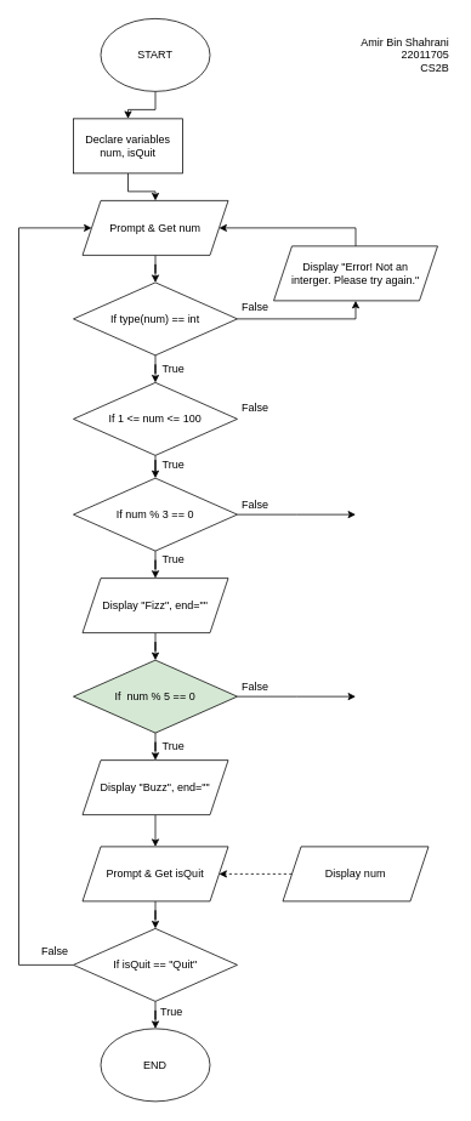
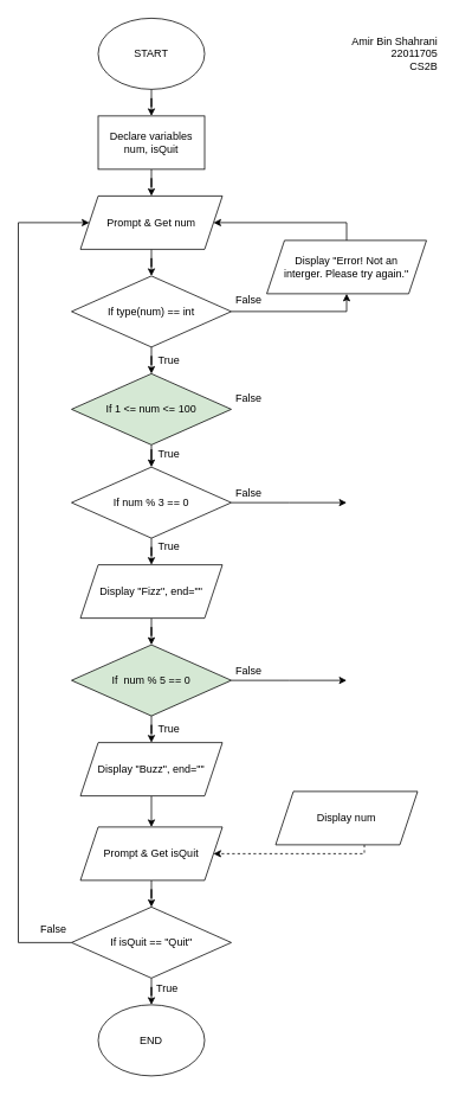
  <mxCell id="0" />
  <mxCell id="1" parent="0" />
  <mxCell id="2" value="" style="edgeStyle=orthogonalEdgeStyle;rounded=0;orthogonalLoop=1;jettySize=auto;html=1;" parent="1" source="3" target="5" edge="1"><mxGeometry relative="1" as="geometry" /></mxCell>
  <mxCell id="3" value="START" style="ellipse;whiteSpace=wrap;html=1;" parent="1" vertex="1"><mxGeometry x="110" y="20" width="120" height="80" as="geometry" /></mxCell>
  <mxCell id="4" value="" style="edgeStyle=orthogonalEdgeStyle;rounded=0;orthogonalLoop=1;jettySize=auto;html=1;" parent="1" source="5" target="7" edge="1"><mxGeometry relative="1" as="geometry" /></mxCell>
- <mxCell id="5" value="Declare variables num, isQuit" style="whiteSpace=wrap;html=1;" parent="1" vertex="1"><mxGeometry x="80" y="130" width="120" height="60" as="geometry" /></mxCell>
+ <mxCell id="5" value="Declare variables num, isQuit" style="whiteSpace=wrap;html=1;" parent="1" vertex="1"><mxGeometry x="110" y="130" width="120" height="60" as="geometry" /></mxCell>
  <mxCell id="6" value="" style="edgeStyle=orthogonalEdgeStyle;rounded=0;orthogonalLoop=1;jettySize=auto;html=1;" parent="1" source="7" target="10" edge="1"><mxGeometry relative="1" as="geometry" /></mxCell>
  <mxCell id="7" value="Prompt &amp;amp; Get num" style="shape=parallelogram;perimeter=parallelogramPerimeter;whiteSpace=wrap;html=1;fixedSize=1;" parent="1" vertex="1"><mxGeometry x="90" y="220" width="160" height="60" as="geometry" /></mxCell>
  <mxCell id="8" value="" style="edgeStyle=orthogonalEdgeStyle;rounded=0;orthogonalLoop=1;jettySize=auto;html=1;" parent="1" source="10" target="12" edge="1"><mxGeometry relative="1" as="geometry"><Array as="points"><mxPoint x="390" y="350" /></Array></mxGeometry></mxCell>
  <mxCell id="9" value="" style="edgeStyle=orthogonalEdgeStyle;rounded=0;orthogonalLoop=1;jettySize=auto;html=1;" parent="1" source="10" target="15" edge="1"><mxGeometry relative="1" as="geometry" /></mxCell>
  <mxCell id="10" value="If type(num) == int" style="rhombus;whiteSpace=wrap;html=1;" parent="1" vertex="1"><mxGeometry x="80" y="310" width="180" height="80" as="geometry" /></mxCell>
  <mxCell id="11" style="edgeStyle=orthogonalEdgeStyle;rounded=0;orthogonalLoop=1;jettySize=auto;html=1;exitX=0.5;exitY=0;exitDx=0;exitDy=0;" parent="1" source="12" target="7" edge="1"><mxGeometry relative="1" as="geometry" /></mxCell>
  <mxCell id="12" value="Display &quot;Error! Not an&lt;br&gt;interger. Please try again.&quot;" style="shape=parallelogram;perimeter=parallelogramPerimeter;whiteSpace=wrap;html=1;fixedSize=1;" parent="1" vertex="1"><mxGeometry x="300" y="270" width="180" height="60" as="geometry" /></mxCell>
  <mxCell id="13" value="False" style="text;strokeColor=none;align=center;fillColor=none;html=1;verticalAlign=middle;whiteSpace=wrap;rounded=0;" parent="1" vertex="1"><mxGeometry x="250" y="322" width="60" height="30" as="geometry" /></mxCell>
  <mxCell id="14" value="" style="edgeStyle=orthogonalEdgeStyle;rounded=0;orthogonalLoop=1;jettySize=auto;html=1;" parent="1" source="15" target="18" edge="1"><mxGeometry relative="1" as="geometry" /></mxCell>
- <mxCell id="15" value="If 1 &amp;lt;= num &amp;lt;= 100" style="rhombus;whiteSpace=wrap;html=1;" parent="1" vertex="1"><mxGeometry x="80" y="420" width="180" height="80" as="geometry" /></mxCell>
+ <mxCell id="15" value="If 1 &amp;lt;= num &amp;lt;= 100" style="rhombus;whiteSpace=wrap;html=1;fillColor=#d5e8d4;" parent="1" vertex="1"><mxGeometry x="80" y="420" width="180" height="80" as="geometry" /></mxCell>
  <mxCell id="16" value="" style="edgeStyle=orthogonalEdgeStyle;rounded=0;orthogonalLoop=1;jettySize=auto;html=1;" parent="1" source="18" target="22" edge="1"><mxGeometry relative="1" as="geometry" /></mxCell>
  <mxCell id="17" style="edgeStyle=orthogonalEdgeStyle;rounded=0;orthogonalLoop=1;jettySize=auto;html=1;exitX=1;exitY=0.5;exitDx=0;exitDy=0;" parent="1" source="18" edge="1"><mxGeometry relative="1" as="geometry"><mxPoint x="390" y="565" as="targetPoint" /></mxGeometry></mxCell>
  <mxCell id="18" value="If num % 3 == 0" style="rhombus;whiteSpace=wrap;html=1;" parent="1" vertex="1"><mxGeometry x="80" y="525" width="180" height="80" as="geometry" /></mxCell>
  <mxCell id="19" value="True" style="text;strokeColor=none;align=center;fillColor=none;html=1;verticalAlign=middle;whiteSpace=wrap;rounded=0;" parent="1" vertex="1"><mxGeometry x="160" y="390" width="60" height="30" as="geometry" /></mxCell>
  <mxCell id="20" value="False" style="text;strokeColor=none;align=center;fillColor=none;html=1;verticalAlign=middle;whiteSpace=wrap;rounded=0;" parent="1" vertex="1"><mxGeometry x="250" y="433" width="60" height="30" as="geometry" /></mxCell>
  <mxCell id="21" value="" style="edgeStyle=orthogonalEdgeStyle;rounded=0;orthogonalLoop=1;jettySize=auto;html=1;" parent="1" source="22" target="25" edge="1"><mxGeometry relative="1" as="geometry" /></mxCell>
  <mxCell id="22" value="Display &quot;Fizz&quot;, end=&quot;&quot;" style="shape=parallelogram;perimeter=parallelogramPerimeter;whiteSpace=wrap;html=1;fixedSize=1;" parent="1" vertex="1"><mxGeometry x="90" y="635" width="160" height="60" as="geometry" /></mxCell>
  <mxCell id="23" value="" style="edgeStyle=orthogonalEdgeStyle;rounded=0;orthogonalLoop=1;jettySize=auto;html=1;" parent="1" source="25" target="27" edge="1"><mxGeometry relative="1" as="geometry" /></mxCell>
  <mxCell id="24" style="edgeStyle=orthogonalEdgeStyle;rounded=0;orthogonalLoop=1;jettySize=auto;html=1;exitX=1;exitY=0.5;exitDx=0;exitDy=0;" parent="1" source="25" edge="1"><mxGeometry relative="1" as="geometry"><mxPoint x="390" y="765" as="targetPoint" /></mxGeometry></mxCell>
  <mxCell id="25" value="If&amp;nbsp; num % 5 == 0" style="rhombus;whiteSpace=wrap;html=1;fillColor=#d5e8d4;" parent="1" vertex="1"><mxGeometry x="80" y="725" width="180" height="80" as="geometry" /></mxCell>
  <mxCell id="26" style="edgeStyle=orthogonalEdgeStyle;rounded=0;orthogonalLoop=1;jettySize=auto;html=1;exitX=0.5;exitY=1;exitDx=0;exitDy=0;entryX=0.5;entryY=0;entryDx=0;entryDy=0;" parent="1" source="27" target="34" edge="1"><mxGeometry relative="1" as="geometry" /></mxCell>
  <mxCell id="27" value="Display &quot;Buzz&quot;, end=&quot;&quot;" style="shape=parallelogram;perimeter=parallelogramPerimeter;whiteSpace=wrap;html=1;fixedSize=1;" parent="1" vertex="1"><mxGeometry x="90" y="835" width="160" height="60" as="geometry" /></mxCell>
  <mxCell id="28" value="True" style="text;strokeColor=none;align=center;fillColor=none;html=1;verticalAlign=middle;whiteSpace=wrap;rounded=0;" parent="1" vertex="1"><mxGeometry x="160" y="600" width="60" height="30" as="geometry" /></mxCell>
  <mxCell id="29" value="True" style="text;strokeColor=none;align=center;fillColor=none;html=1;verticalAlign=middle;whiteSpace=wrap;rounded=0;" parent="1" vertex="1"><mxGeometry x="160" y="805" width="60" height="30" as="geometry" /></mxCell>
  <mxCell id="30" value="" style="edgeStyle=orthogonalEdgeStyle;rounded=0;orthogonalLoop=1;jettySize=auto;html=1;entryX=1;entryY=0.5;entryDx=0;entryDy=0;dashed=1;" parent="1" source="31" target="34" edge="1"><mxGeometry relative="1" as="geometry"><Array as="points"><mxPoint x="410" y="960" /></Array></mxGeometry></mxCell>
- <mxCell id="31" value="Display num" style="shape=parallelogram;perimeter=parallelogramPerimeter;whiteSpace=wrap;html=1;fixedSize=1;" parent="1" vertex="1"><mxGeometry x="310" y="930" width="160" height="60" as="geometry" /></mxCell>
+ <mxCell id="31" value="Display num" style="shape=parallelogram;perimeter=parallelogramPerimeter;whiteSpace=wrap;html=1;fixedSize=1;" parent="1" vertex="1"><mxGeometry x="310" y="890" width="160" height="60" as="geometry" /></mxCell>
  <mxCell id="32" value="True" style="text;strokeColor=none;align=center;fillColor=none;html=1;verticalAlign=middle;whiteSpace=wrap;rounded=0;" parent="1" vertex="1"><mxGeometry x="160" y="495" width="60" height="30" as="geometry" /></mxCell>
  <mxCell id="33" value="" style="edgeStyle=orthogonalEdgeStyle;rounded=0;orthogonalLoop=1;jettySize=auto;html=1;" parent="1" source="34" target="37" edge="1"><mxGeometry relative="1" as="geometry" /></mxCell>
  <mxCell id="34" value="Prompt &amp;amp; Get isQuit" style="shape=parallelogram;perimeter=parallelogramPerimeter;whiteSpace=wrap;html=1;fixedSize=1;" parent="1" vertex="1"><mxGeometry x="90" y="930" width="160" height="60" as="geometry" /></mxCell>
  <mxCell id="35" style="edgeStyle=orthogonalEdgeStyle;rounded=0;orthogonalLoop=1;jettySize=auto;html=1;exitX=0;exitY=0.5;exitDx=0;exitDy=0;entryX=0;entryY=0.5;entryDx=0;entryDy=0;" parent="1" source="37" target="7" edge="1"><mxGeometry relative="1" as="geometry"><mxPoint x="-60" y="250" as="targetPoint" /><Array as="points"><mxPoint x="20" y="1060" /><mxPoint x="20" y="250" /></Array></mxGeometry></mxCell>
  <mxCell id="36" value="" style="edgeStyle=orthogonalEdgeStyle;rounded=0;orthogonalLoop=1;jettySize=auto;html=1;" parent="1" source="37" target="38" edge="1"><mxGeometry relative="1" as="geometry" /></mxCell>
  <mxCell id="37" value="If isQuit == &quot;Quit&quot;" style="rhombus;whiteSpace=wrap;html=1;" parent="1" vertex="1"><mxGeometry x="80" y="1020" width="180" height="80" as="geometry" /></mxCell>
  <mxCell id="38" value="END" style="ellipse;whiteSpace=wrap;html=1;" parent="1" vertex="1"><mxGeometry x="110" y="1130" width="120" height="80" as="geometry" /></mxCell>
  <mxCell id="39" value="False" style="text;strokeColor=none;align=center;fillColor=none;html=1;verticalAlign=middle;whiteSpace=wrap;rounded=0;" parent="1" vertex="1"><mxGeometry x="250" y="540" width="60" height="30" as="geometry" /></mxCell>
  <mxCell id="40" value="False" style="text;strokeColor=none;align=center;fillColor=none;html=1;verticalAlign=middle;whiteSpace=wrap;rounded=0;" parent="1" vertex="1"><mxGeometry x="250" y="740" width="60" height="30" as="geometry" /></mxCell>
  <mxCell id="41" value="True" style="text;strokeColor=none;align=center;fillColor=none;html=1;verticalAlign=middle;whiteSpace=wrap;rounded=0;" parent="1" vertex="1"><mxGeometry x="158" y="1097" width="60" height="30" as="geometry" /></mxCell>
  <mxCell id="42" value="False" style="text;strokeColor=none;align=center;fillColor=none;html=1;verticalAlign=middle;whiteSpace=wrap;rounded=0;" parent="1" vertex="1"><mxGeometry x="30" y="1030" width="60" height="30" as="geometry" /></mxCell>
  <mxCell id="43" value="Amir Bin Shahrani&lt;br&gt;&lt;div style=&quot;&quot;&gt;&lt;span style=&quot;background-color: initial;&quot;&gt;22011705&lt;/span&gt;&lt;/div&gt;&lt;div style=&quot;&quot;&gt;&lt;span style=&quot;background-color: initial;&quot;&gt;CS2B&lt;/span&gt;&lt;/div&gt;" style="text;strokeColor=none;align=right;fillColor=none;html=1;verticalAlign=middle;whiteSpace=wrap;rounded=0;" vertex="1" parent="1"><mxGeometry x="395" y="30" width="100" height="60" as="geometry" /></mxCell>
